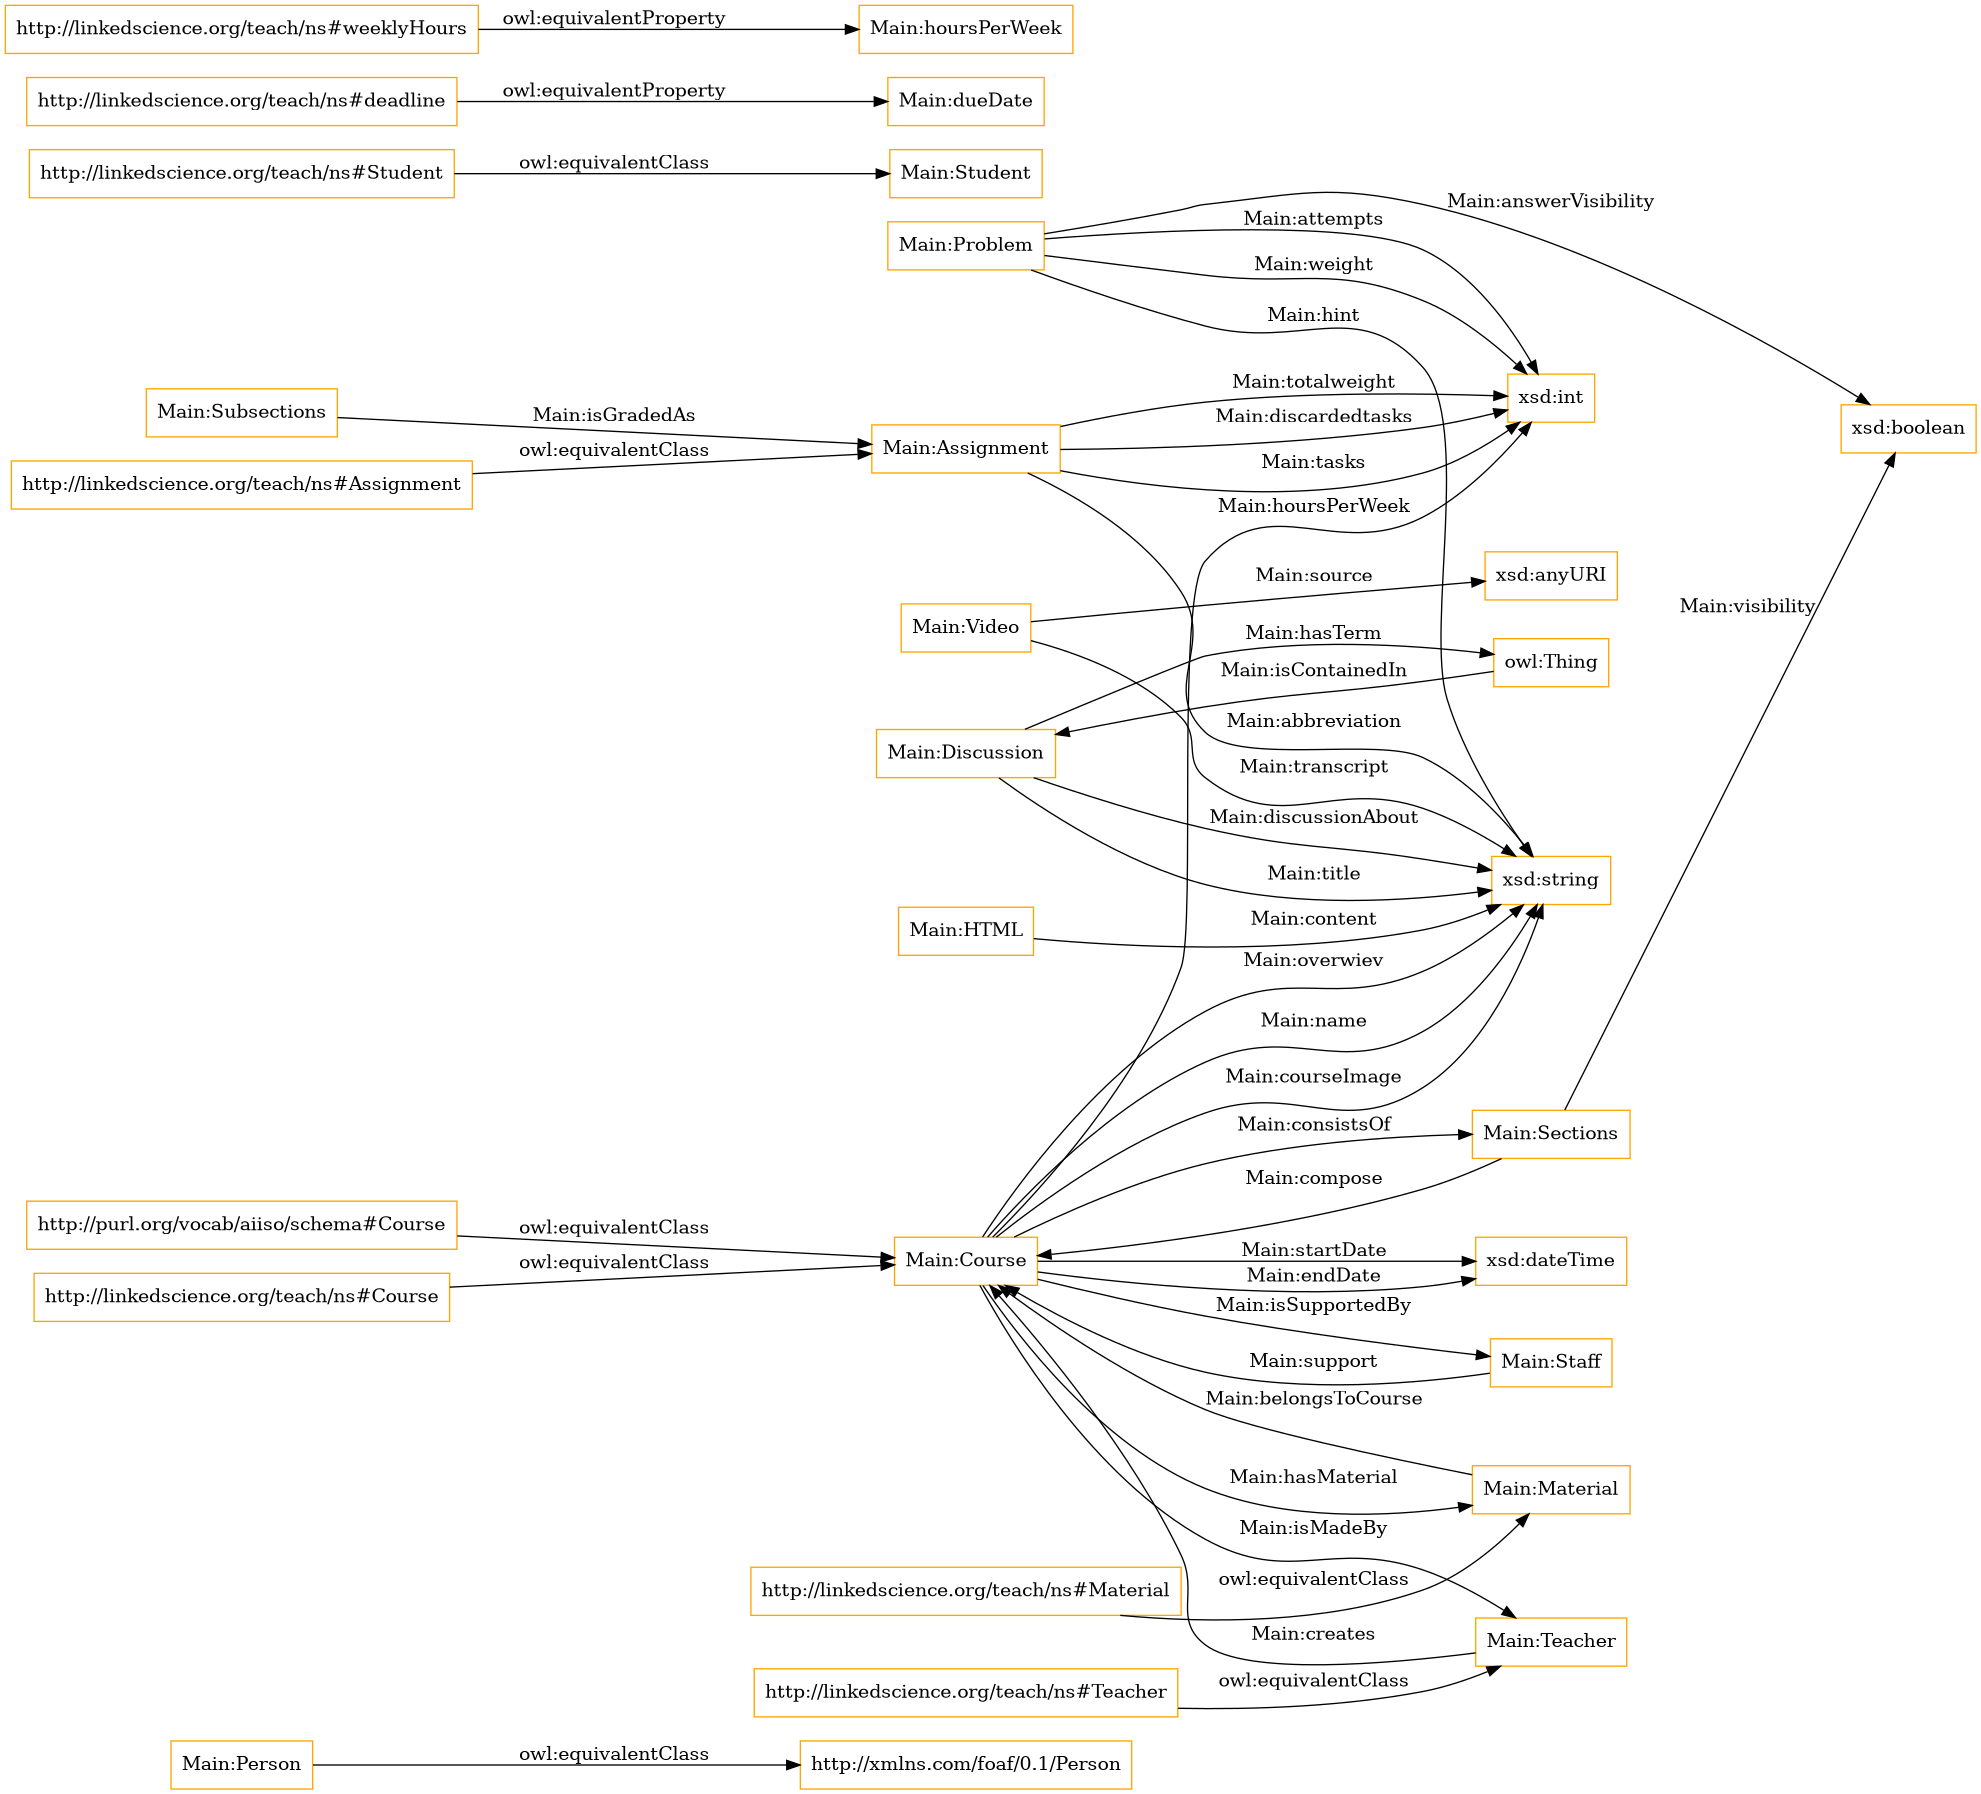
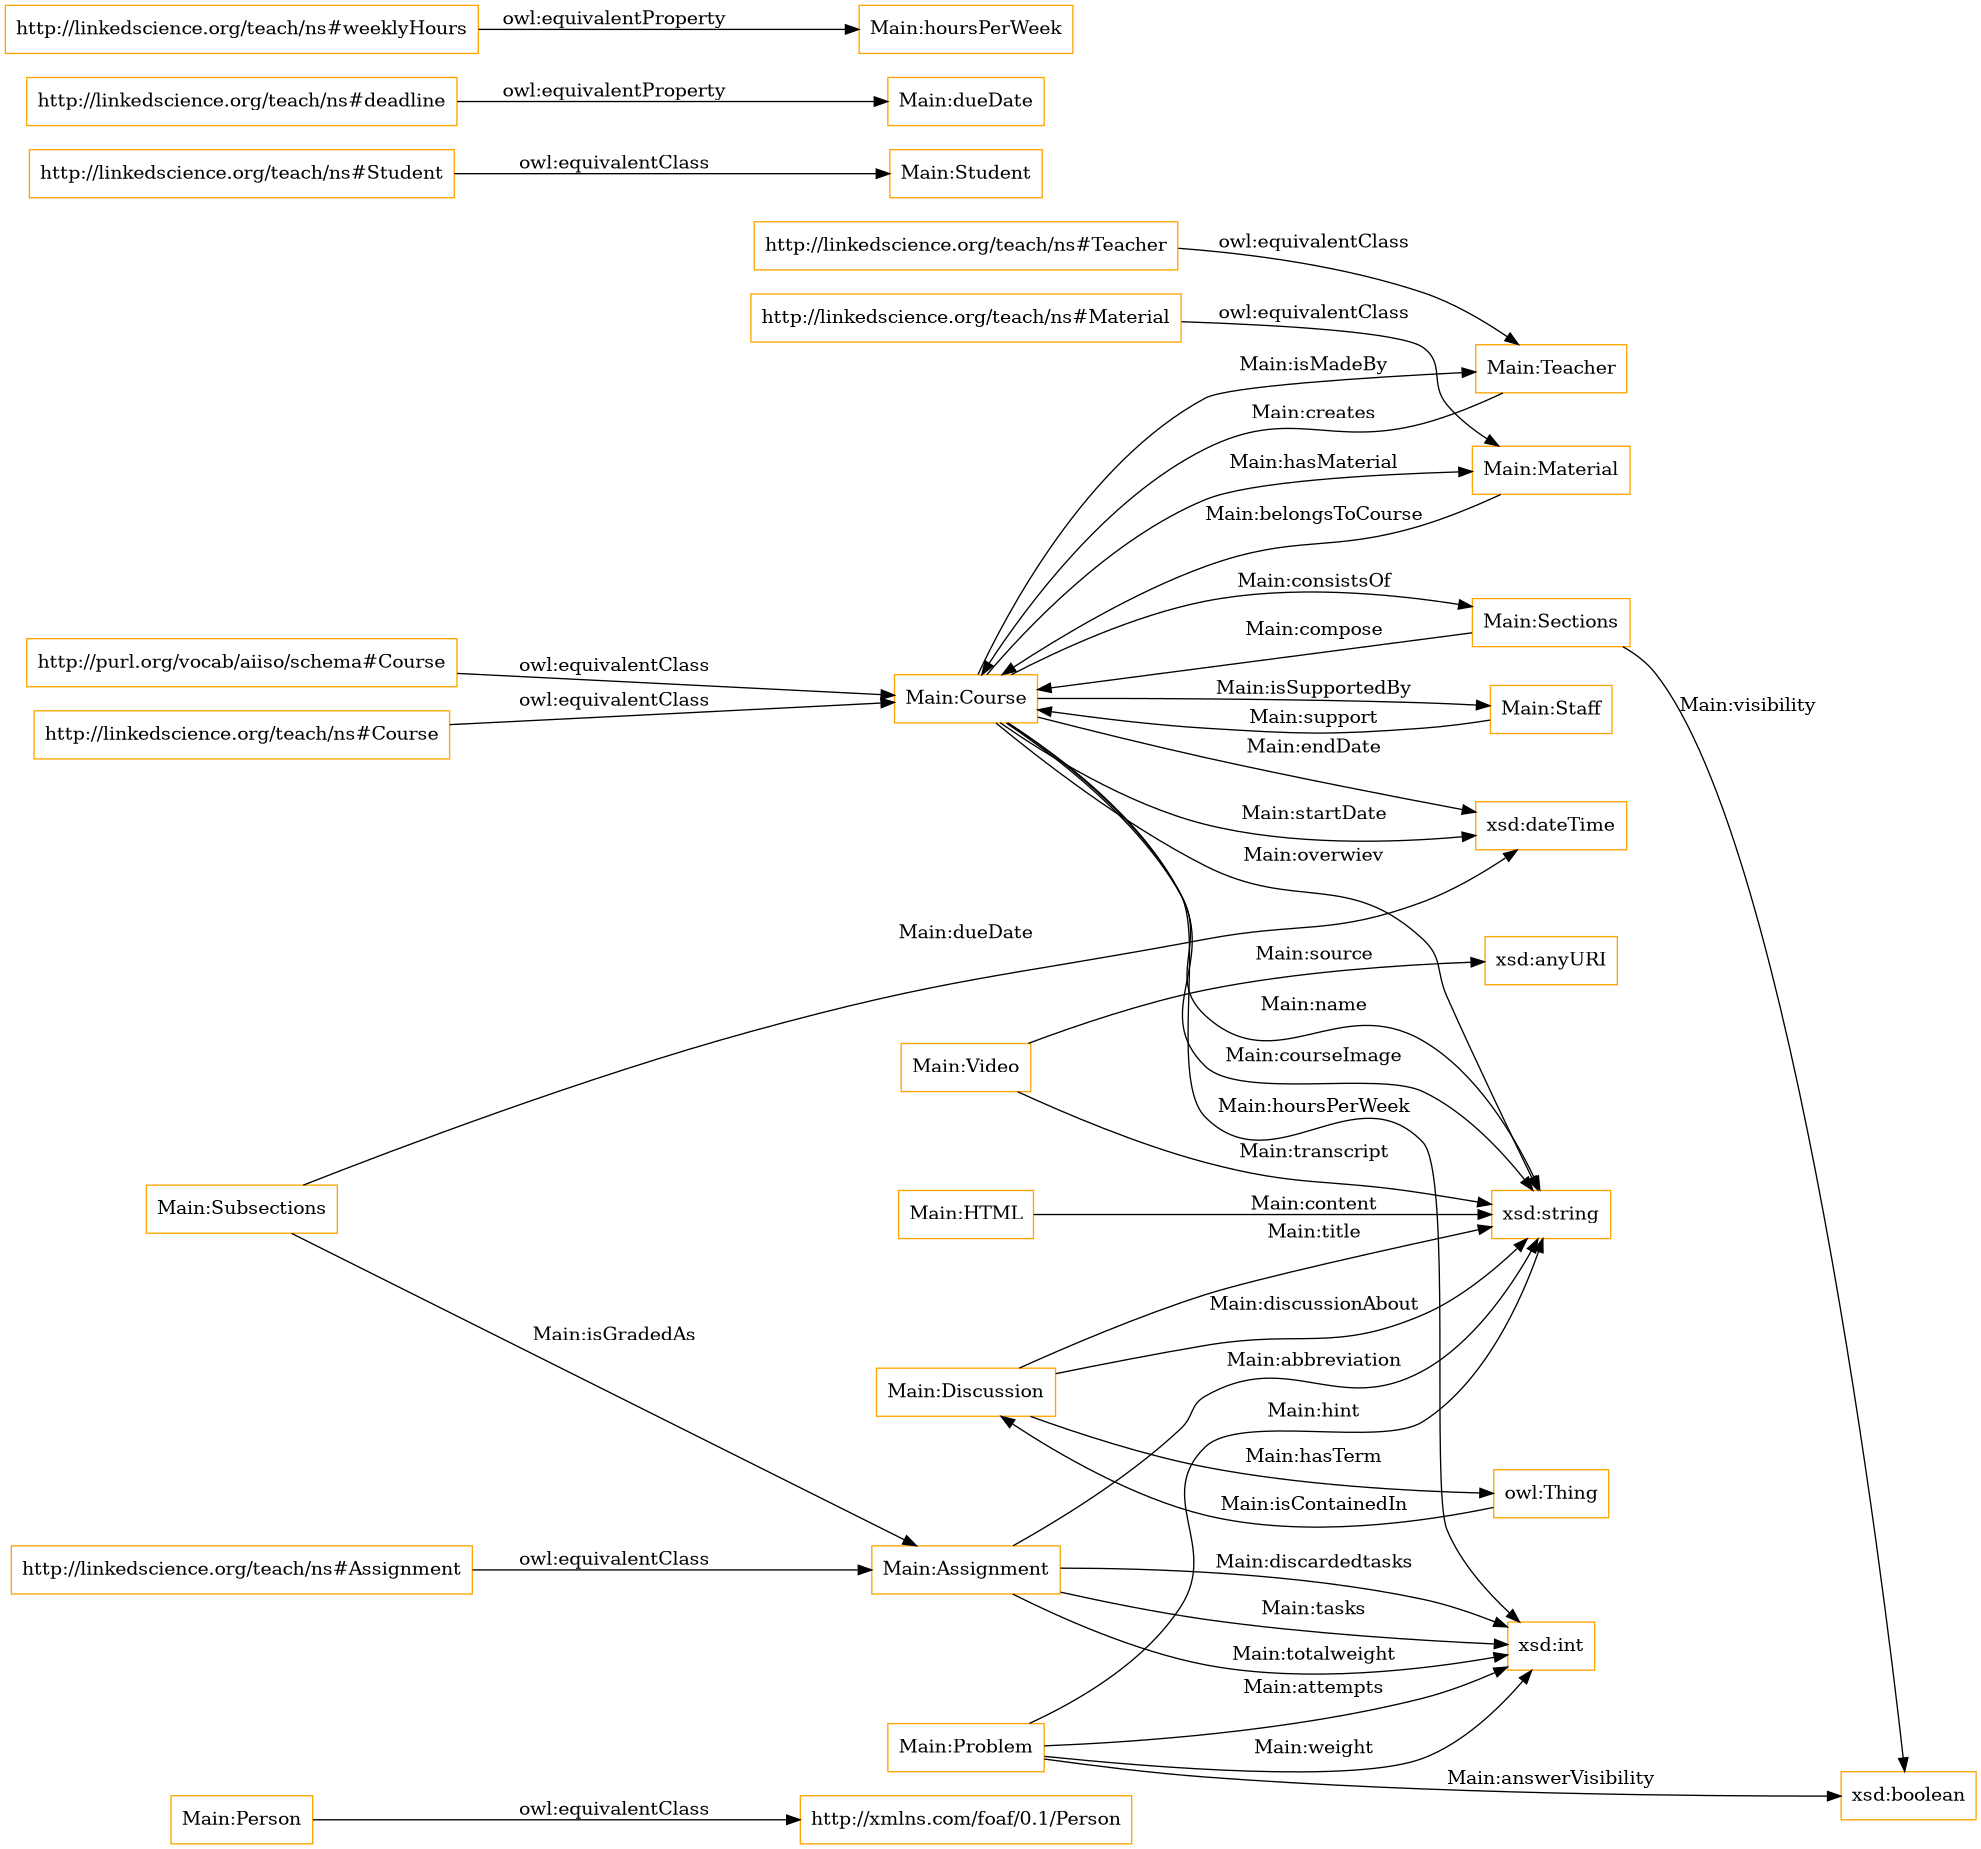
  digraph {
    rankdir=LR
    node [color=orange shape=rectangle]
    "Main:Person"
    "http://xmlns.com/foaf/0.1/Person"
    "Main:Problem"
    "xsd:int"
    "xsd:string"
    "xsd:boolean"
    "Main:Course"
    "Main:Sections"
    "Main:Teacher"
    "Main:Staff"
    "Main:Material"
    "xsd:dateTime"
    "Main:Subsections"
    "Main:Assignment"
    "http://linkedscience.org/teach/ns#Teacher"
    "http://purl.org/vocab/aiiso/schema#Course"
    "Main:Video"
    "xsd:anyURI"
    "http://linkedscience.org/teach/ns#Material"
    "http://linkedscience.org/teach/ns#Student"
    "Main:Student"
    "http://linkedscience.org/teach/ns#Assignment"
    "http://linkedscience.org/teach/ns#Course"
    "Main:Discussion"
    "owl:Thing"
    "Main:HTML"
    "http://linkedscience.org/teach/ns#deadline"
    "Main:dueDate"
    "http://linkedscience.org/teach/ns#weeklyHours"
    "Main:hoursPerWeek"
    "Main:Person" -> "http://xmlns.com/foaf/0.1/Person" [label="owl:equivalentClass"]
    "Main:Problem" -> "xsd:int" [label="Main:attempts"]
    "Main:Problem" -> "xsd:int" [label="Main:weight"]
    "Main:Problem" -> "xsd:string" [label="Main:hint"]
    "Main:Problem" -> "xsd:boolean" [label="Main:answerVisibility"]
    "Main:Course" -> "xsd:int" [label="Main:hoursPerWeek"]
    "Main:Course" -> "xsd:string" [label="Main:name"]
    "Main:Course" -> "xsd:string" [label="Main:courseImage"]
    "Main:Course" -> "xsd:string" [label="Main:overwiev"]
    "Main:Course" -> "Main:Sections" [label="Main:consistsOf"]
    "Main:Course" -> "Main:Teacher" [label="Main:isMadeBy"]
    "Main:Course" -> "Main:Staff" [label="Main:isSupportedBy"]
    "Main:Course" -> "Main:Material" [label="Main:hasMaterial"]
    "Main:Course" -> "xsd:dateTime" [label="Main:startDate"]
    "Main:Course" -> "xsd:dateTime" [label="Main:endDate"]
    "Main:Sections" -> "xsd:boolean" [label="Main:visibility"]
    "Main:Sections" -> "Main:Course" [label="Main:compose"]
    "Main:Teacher" -> "Main:Course" [label="Main:creates"]
    "Main:Staff" -> "Main:Course" [label="Main:support"]
    "Main:Material" -> "Main:Course" [label="Main:belongsToCourse"]
+   "Main:Subsections" -> "xsd:dateTime" [label="Main:dueDate"]
    "Main:Subsections" -> "Main:Assignment" [label="Main:isGradedAs"]
    "Main:Assignment" -> "xsd:int" [label="Main:tasks"]
    "Main:Assignment" -> "xsd:int" [label="Main:totalweight"]
    "Main:Assignment" -> "xsd:int" [label="Main:discardedtasks"]
    "Main:Assignment" -> "xsd:string" [label="Main:abbreviation"]
    "http://linkedscience.org/teach/ns#Teacher" -> "Main:Teacher" [label="owl:equivalentClass"]
    "http://purl.org/vocab/aiiso/schema#Course" -> "Main:Course" [label="owl:equivalentClass"]
    "Main:Video" -> "xsd:string" [label="Main:transcript"]
    "Main:Video" -> "xsd:anyURI" [label="Main:source"]
    "http://linkedscience.org/teach/ns#Material" -> "Main:Material" [label="owl:equivalentClass"]
    "http://linkedscience.org/teach/ns#Student" -> "Main:Student" [label="owl:equivalentClass"]
    "http://linkedscience.org/teach/ns#Assignment" -> "Main:Assignment" [label="owl:equivalentClass"]
    "http://linkedscience.org/teach/ns#Course" -> "Main:Course" [label="owl:equivalentClass"]
    "Main:Discussion" -> "xsd:string" [label="Main:discussionAbout"]
    "Main:Discussion" -> "xsd:string" [label="Main:title"]
    "Main:Discussion" -> "owl:Thing" [label="Main:hasTerm"]
    "owl:Thing" -> "Main:Discussion" [label="Main:isContainedIn"]
    "Main:HTML" -> "xsd:string" [label="Main:content"]
    "http://linkedscience.org/teach/ns#deadline" -> "Main:dueDate" [label="owl:equivalentProperty"]
    "http://linkedscience.org/teach/ns#weeklyHours" -> "Main:hoursPerWeek" [label="owl:equivalentProperty"]
  }
